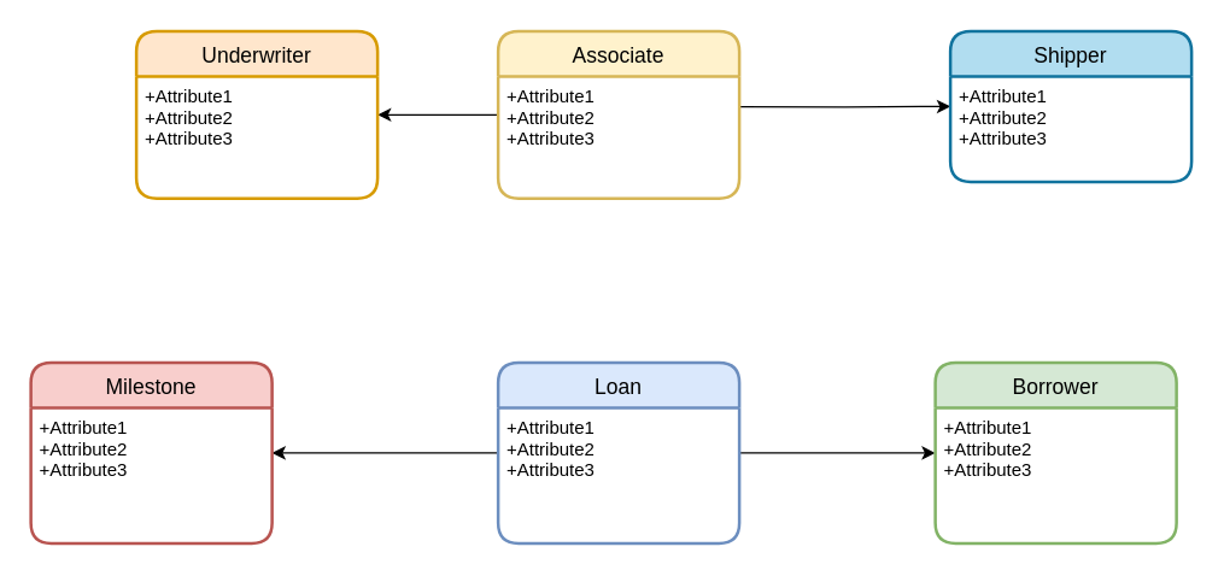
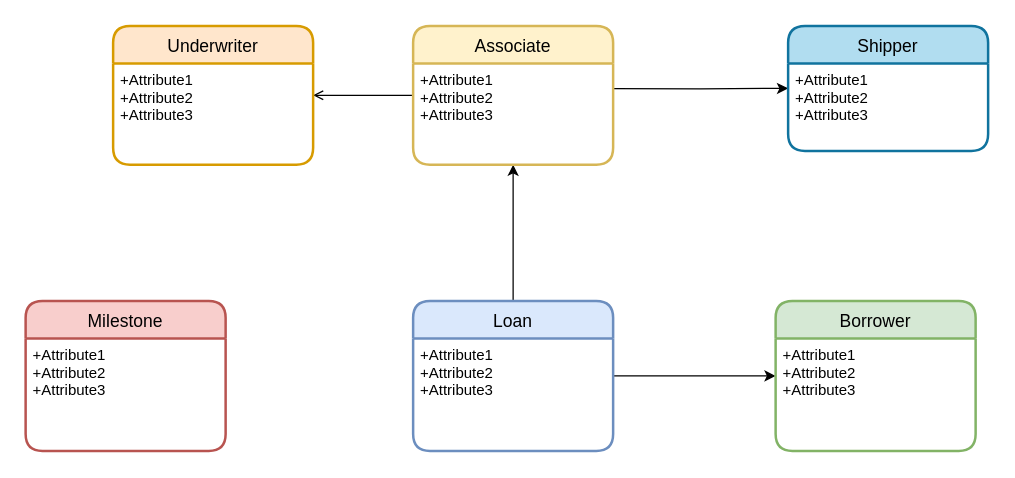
  <mxCell id="0" />
  <mxCell id="1" parent="0" />
  <mxCell id="2" value="" style="edgeStyle=orthogonalEdgeStyle;rounded=0;orthogonalLoop=1;jettySize=auto;html=1;" edge="1" parent="1" source="6" target="8"><mxGeometry relative="1" as="geometry" /></mxCell>
- <mxCell id="3" value="" style="edgeStyle=orthogonalEdgeStyle;rounded=0;orthogonalLoop=1;jettySize=auto;html=1;" edge="1" parent="1" source="6" target="10"><mxGeometry relative="1" as="geometry" /></mxCell>
+ <mxCell id="4" value="" style="edgeStyle=orthogonalEdgeStyle;rounded=0;orthogonalLoop=1;jettySize=auto;html=1;" edge="1" parent="1" source="6" target="13"><mxGeometry relative="1" as="geometry" /></mxCell>
  <mxCell id="5" value="" style="edgeStyle=orthogonalEdgeStyle;rounded=0;orthogonalLoop=1;jettySize=auto;html=1;exitX=1;exitY=0.25;exitDx=0;exitDy=0;" edge="1" parent="1" source="14" target="15"><mxGeometry relative="1" as="geometry" /></mxCell>
  <mxCell id="6" value="Loan" style="swimlane;childLayout=stackLayout;horizontal=1;startSize=30;horizontalStack=0;rounded=1;fontSize=14;fontStyle=0;strokeWidth=2;resizeParent=0;resizeLast=1;shadow=0;dashed=0;align=center;fillColor=#dae8fc;strokeColor=#6c8ebf;" vertex="1" parent="1"><mxGeometry x="330" y="240" width="160" height="120" as="geometry" /></mxCell>
  <mxCell id="7" value="+Attribute1&#10;+Attribute2&#10;+Attribute3" style="align=left;strokeColor=none;fillColor=none;spacingLeft=4;fontSize=12;verticalAlign=top;resizable=0;rotatable=0;part=1;" vertex="1" parent="6"><mxGeometry y="30" width="160" height="90" as="geometry" /></mxCell>
  <mxCell id="8" value="Borrower" style="swimlane;childLayout=stackLayout;horizontal=1;startSize=30;horizontalStack=0;rounded=1;fontSize=14;fontStyle=0;strokeWidth=2;resizeParent=0;resizeLast=1;shadow=0;dashed=0;align=center;fillColor=#d5e8d4;strokeColor=#82b366;" vertex="1" parent="1"><mxGeometry x="620" y="240" width="160" height="120" as="geometry" /></mxCell>
  <mxCell id="9" value="+Attribute1&#10;+Attribute2&#10;+Attribute3" style="align=left;strokeColor=none;fillColor=none;spacingLeft=4;fontSize=12;verticalAlign=top;resizable=0;rotatable=0;part=1;" vertex="1" parent="8"><mxGeometry y="30" width="160" height="90" as="geometry" /></mxCell>
  <mxCell id="10" value="Milestone" style="swimlane;childLayout=stackLayout;horizontal=1;startSize=30;horizontalStack=0;rounded=1;fontSize=14;fontStyle=0;strokeWidth=2;resizeParent=0;resizeLast=1;shadow=0;dashed=0;align=center;fillColor=#f8cecc;strokeColor=#b85450;" vertex="1" parent="1"><mxGeometry x="20" y="240" width="160" height="120" as="geometry" /></mxCell>
  <mxCell id="11" value="+Attribute1&#10;+Attribute2&#10;+Attribute3" style="align=left;strokeColor=none;fillColor=none;spacingLeft=4;fontSize=12;verticalAlign=top;resizable=0;rotatable=0;part=1;" vertex="1" parent="10"><mxGeometry y="30" width="160" height="90" as="geometry" /></mxCell>
- <mxCell id="12" value="" style="edgeStyle=orthogonalEdgeStyle;rounded=0;orthogonalLoop=1;jettySize=auto;html=1;" edge="1" parent="1" source="13" target="17"><mxGeometry relative="1" as="geometry" /></mxCell>
+ <mxCell id="12" value="" style="edgeStyle=orthogonalEdgeStyle;rounded=0;orthogonalLoop=1;jettySize=auto;html=1;endArrow=open;" edge="1" parent="1" source="13" target="17"><mxGeometry relative="1" as="geometry" /></mxCell>
  <mxCell id="13" value="Associate" style="swimlane;childLayout=stackLayout;horizontal=1;startSize=30;horizontalStack=0;rounded=1;fontSize=14;fontStyle=0;strokeWidth=2;resizeParent=0;resizeLast=1;shadow=0;dashed=0;align=center;fillColor=#fff2cc;strokeColor=#d6b656;" vertex="1" parent="1"><mxGeometry x="330" y="20" width="160" height="111" as="geometry" /></mxCell>
  <mxCell id="14" value="+Attribute1&#10;+Attribute2&#10;+Attribute3" style="align=left;strokeColor=none;fillColor=none;spacingLeft=4;fontSize=12;verticalAlign=top;resizable=0;rotatable=0;part=1;" vertex="1" parent="13"><mxGeometry y="30" width="160" height="81" as="geometry" /></mxCell>
  <mxCell id="15" value="Shipper" style="swimlane;childLayout=stackLayout;horizontal=1;startSize=30;horizontalStack=0;rounded=1;fontSize=14;fontStyle=0;strokeWidth=2;resizeParent=0;resizeLast=1;shadow=0;dashed=0;align=center;fillColor=#b1ddf0;strokeColor=#10739e;" vertex="1" parent="1"><mxGeometry x="630" y="20" width="160" height="100" as="geometry" /></mxCell>
  <mxCell id="16" value="+Attribute1&#10;+Attribute2&#10;+Attribute3" style="align=left;strokeColor=none;fillColor=none;spacingLeft=4;fontSize=12;verticalAlign=top;resizable=0;rotatable=0;part=1;" vertex="1" parent="15"><mxGeometry y="30" width="160" height="70" as="geometry" /></mxCell>
  <mxCell id="17" value="Underwriter" style="swimlane;childLayout=stackLayout;horizontal=1;startSize=30;horizontalStack=0;rounded=1;fontSize=14;fontStyle=0;strokeWidth=2;resizeParent=0;resizeLast=1;shadow=0;dashed=0;align=center;fillColor=#ffe6cc;strokeColor=#d79b00;" vertex="1" parent="1"><mxGeometry x="90" y="20" width="160" height="111" as="geometry" /></mxCell>
  <mxCell id="18" value="+Attribute1&#10;+Attribute2&#10;+Attribute3" style="align=left;strokeColor=none;fillColor=none;spacingLeft=4;fontSize=12;verticalAlign=top;resizable=0;rotatable=0;part=1;" vertex="1" parent="17"><mxGeometry y="30" width="160" height="81" as="geometry" /></mxCell>
